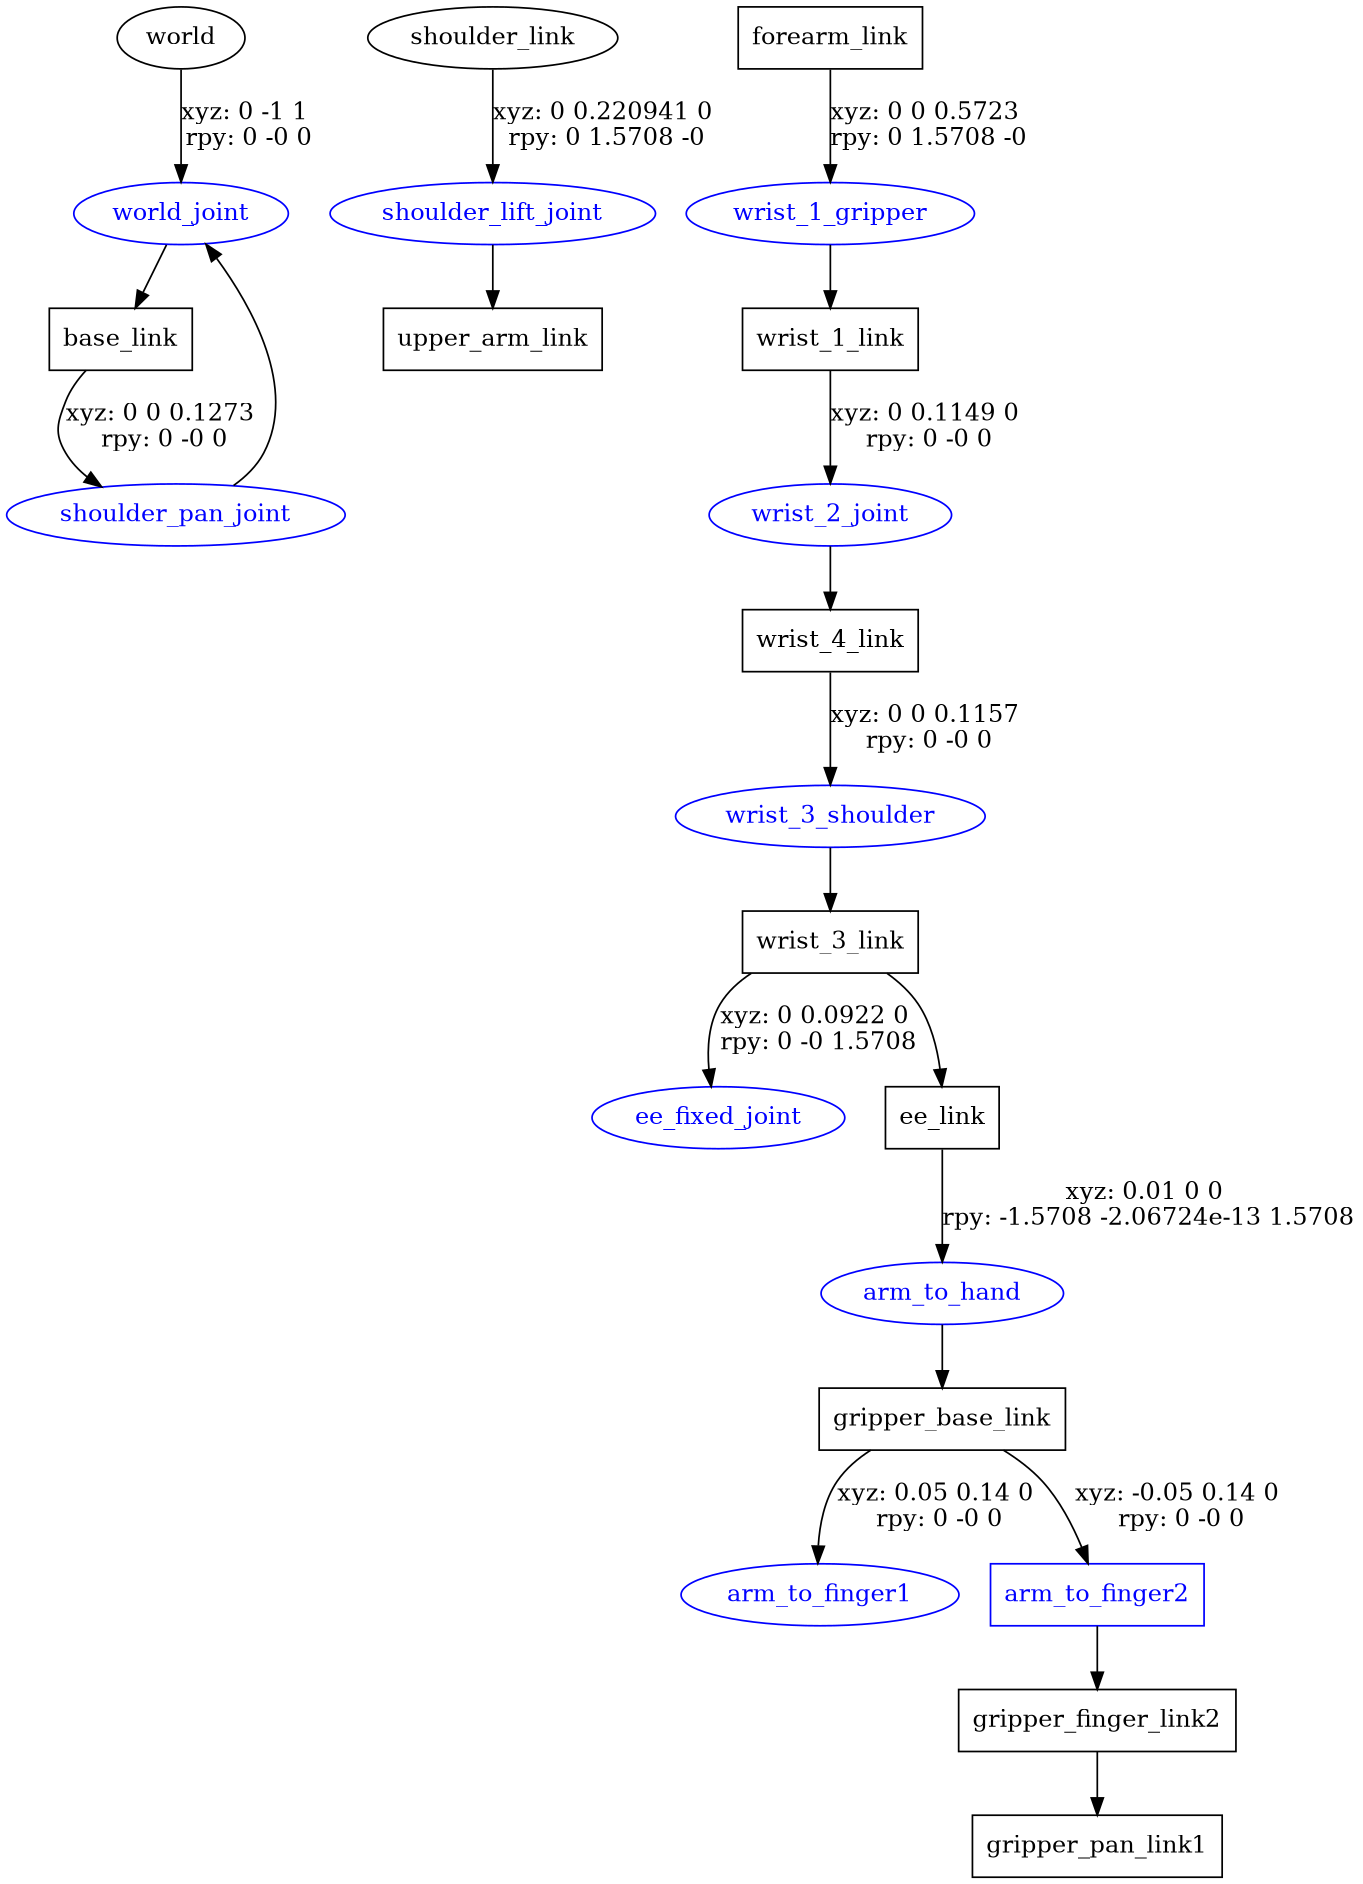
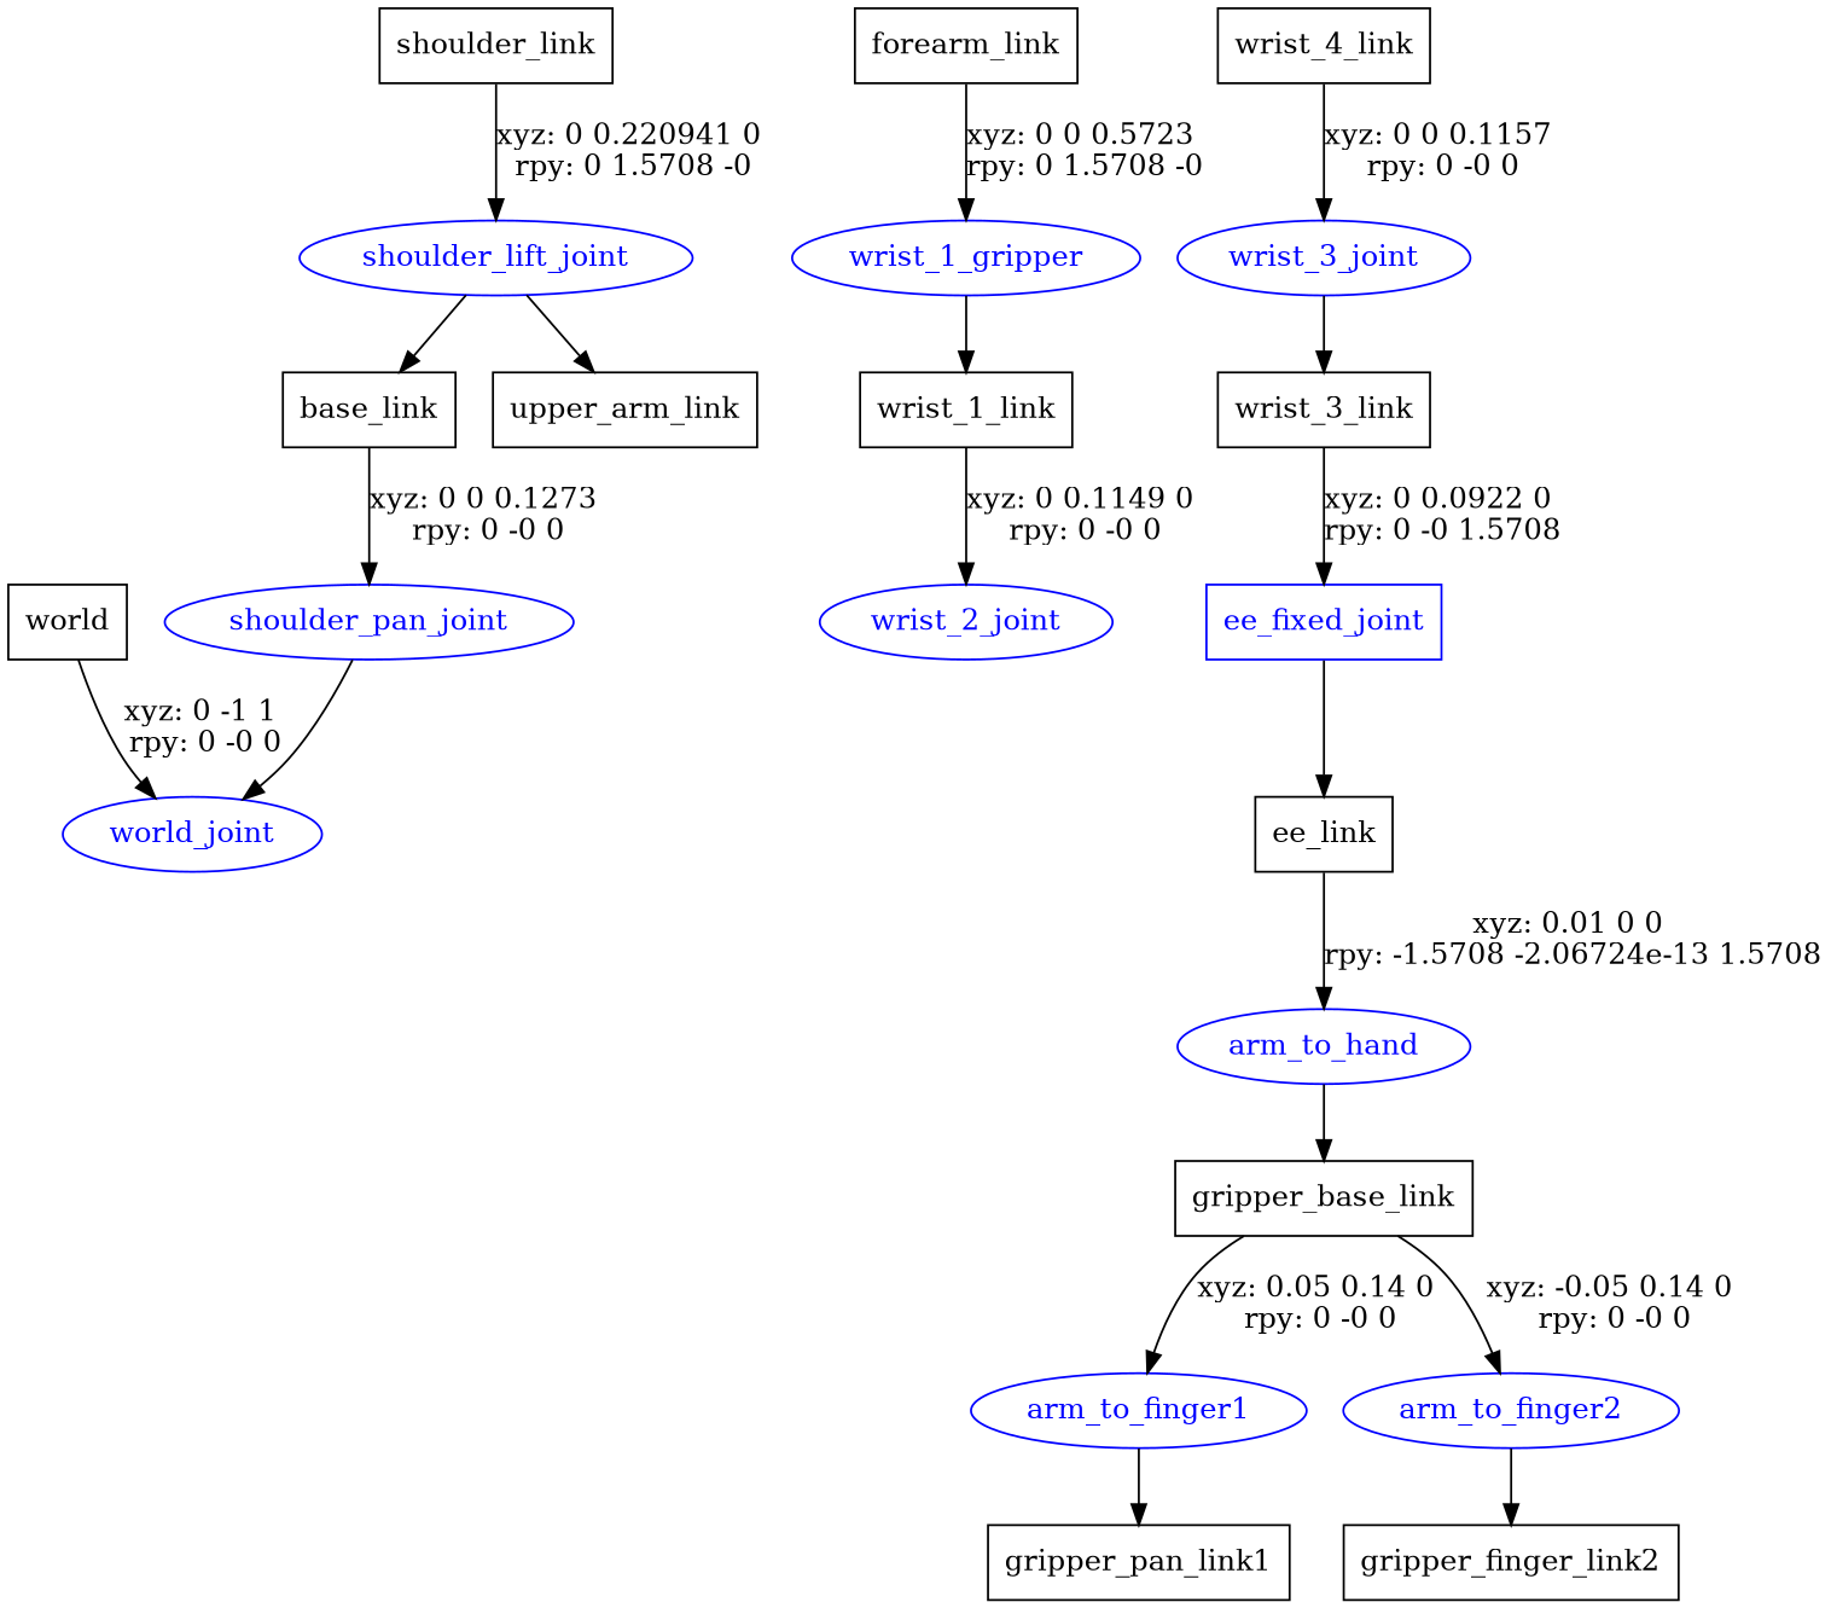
  digraph {
    node [shape=box]
-   n1 [label=world shape=ellipse]
+   n1 [label=world]
    world_joint [color=blue fontcolor=blue shape=ellipse]
    n3 [label=base_link]
    shoulder_pan_joint [color=blue fontcolor=blue shape=ellipse]
-   n5 [label=shoulder_link shape=ellipse]
+   n5 [label=shoulder_link]
    shoulder_lift_joint [color=blue fontcolor=blue shape=ellipse]
    n7 [label=upper_arm_link]
    n8 [label=forearm_link]
    n9 [color=blue fontcolor=blue label=wrist_1_gripper shape=ellipse]
    n10 [label=wrist_1_link]
    wrist_2_joint [color=blue fontcolor=blue shape=ellipse]
    n12 [label=wrist_4_link]
-   wrist_3_joint [color=blue fontcolor=blue shape=ellipse label=wrist_3_shoulder]
+   wrist_3_joint [color=blue fontcolor=blue shape=ellipse]
    n14 [label=wrist_3_link]
-   ee_fixed_joint [color=blue fontcolor=blue shape=ellipse]
+   ee_fixed_joint [color=blue fontcolor=blue]
    n16 [label=ee_link]
    arm_to_hand [color=blue fontcolor=blue shape=ellipse]
    n18 [label=gripper_base_link]
    arm_to_finger1 [color=blue fontcolor=blue shape=ellipse]
-   arm_to_finger2 [color=blue fontcolor=blue]
+   arm_to_finger2 [color=blue fontcolor=blue shape=ellipse]
    n21 [label=gripper_pan_link1]
    n22 [label=gripper_finger_link2]
    n1 -> world_joint [label="xyz: 0 -1 1 \nrpy: 0 -0 0"]
-   world_joint -> n3
+   shoulder_lift_joint -> n3
    n3 -> shoulder_pan_joint [label="xyz: 0 0 0.1273 \nrpy: 0 -0 0"]
    shoulder_pan_joint -> world_joint
    n5 -> shoulder_lift_joint [label="xyz: 0 0.220941 0 \nrpy: 0 1.5708 -0"]
    shoulder_lift_joint -> n7
    n8 -> n9 [label="xyz: 0 0 0.5723 \nrpy: 0 1.5708 -0"]
    n9 -> n10
    n10 -> wrist_2_joint [label="xyz: 0 0.1149 0 \nrpy: 0 -0 0"]
-   wrist_2_joint -> n12
    n12 -> wrist_3_joint [label="xyz: 0 0 0.1157 \nrpy: 0 -0 0"]
    wrist_3_joint -> n14
    n14 -> ee_fixed_joint [label="xyz: 0 0.0922 0 \nrpy: 0 -0 1.5708"]
-   n14 -> n16
+   ee_fixed_joint -> n16
    n16 -> arm_to_hand [label="xyz: 0.01 0 0 \nrpy: -1.5708 -2.06724e-13 1.5708"]
    arm_to_hand -> n18
    n18 -> arm_to_finger1 [label="xyz: 0.05 0.14 0 \nrpy: 0 -0 0"]
    n18 -> arm_to_finger2 [label="xyz: -0.05 0.14 0 \nrpy: 0 -0 0"]
-   n22 -> n21
+   arm_to_finger1 -> n21
    arm_to_finger2 -> n22
  }
